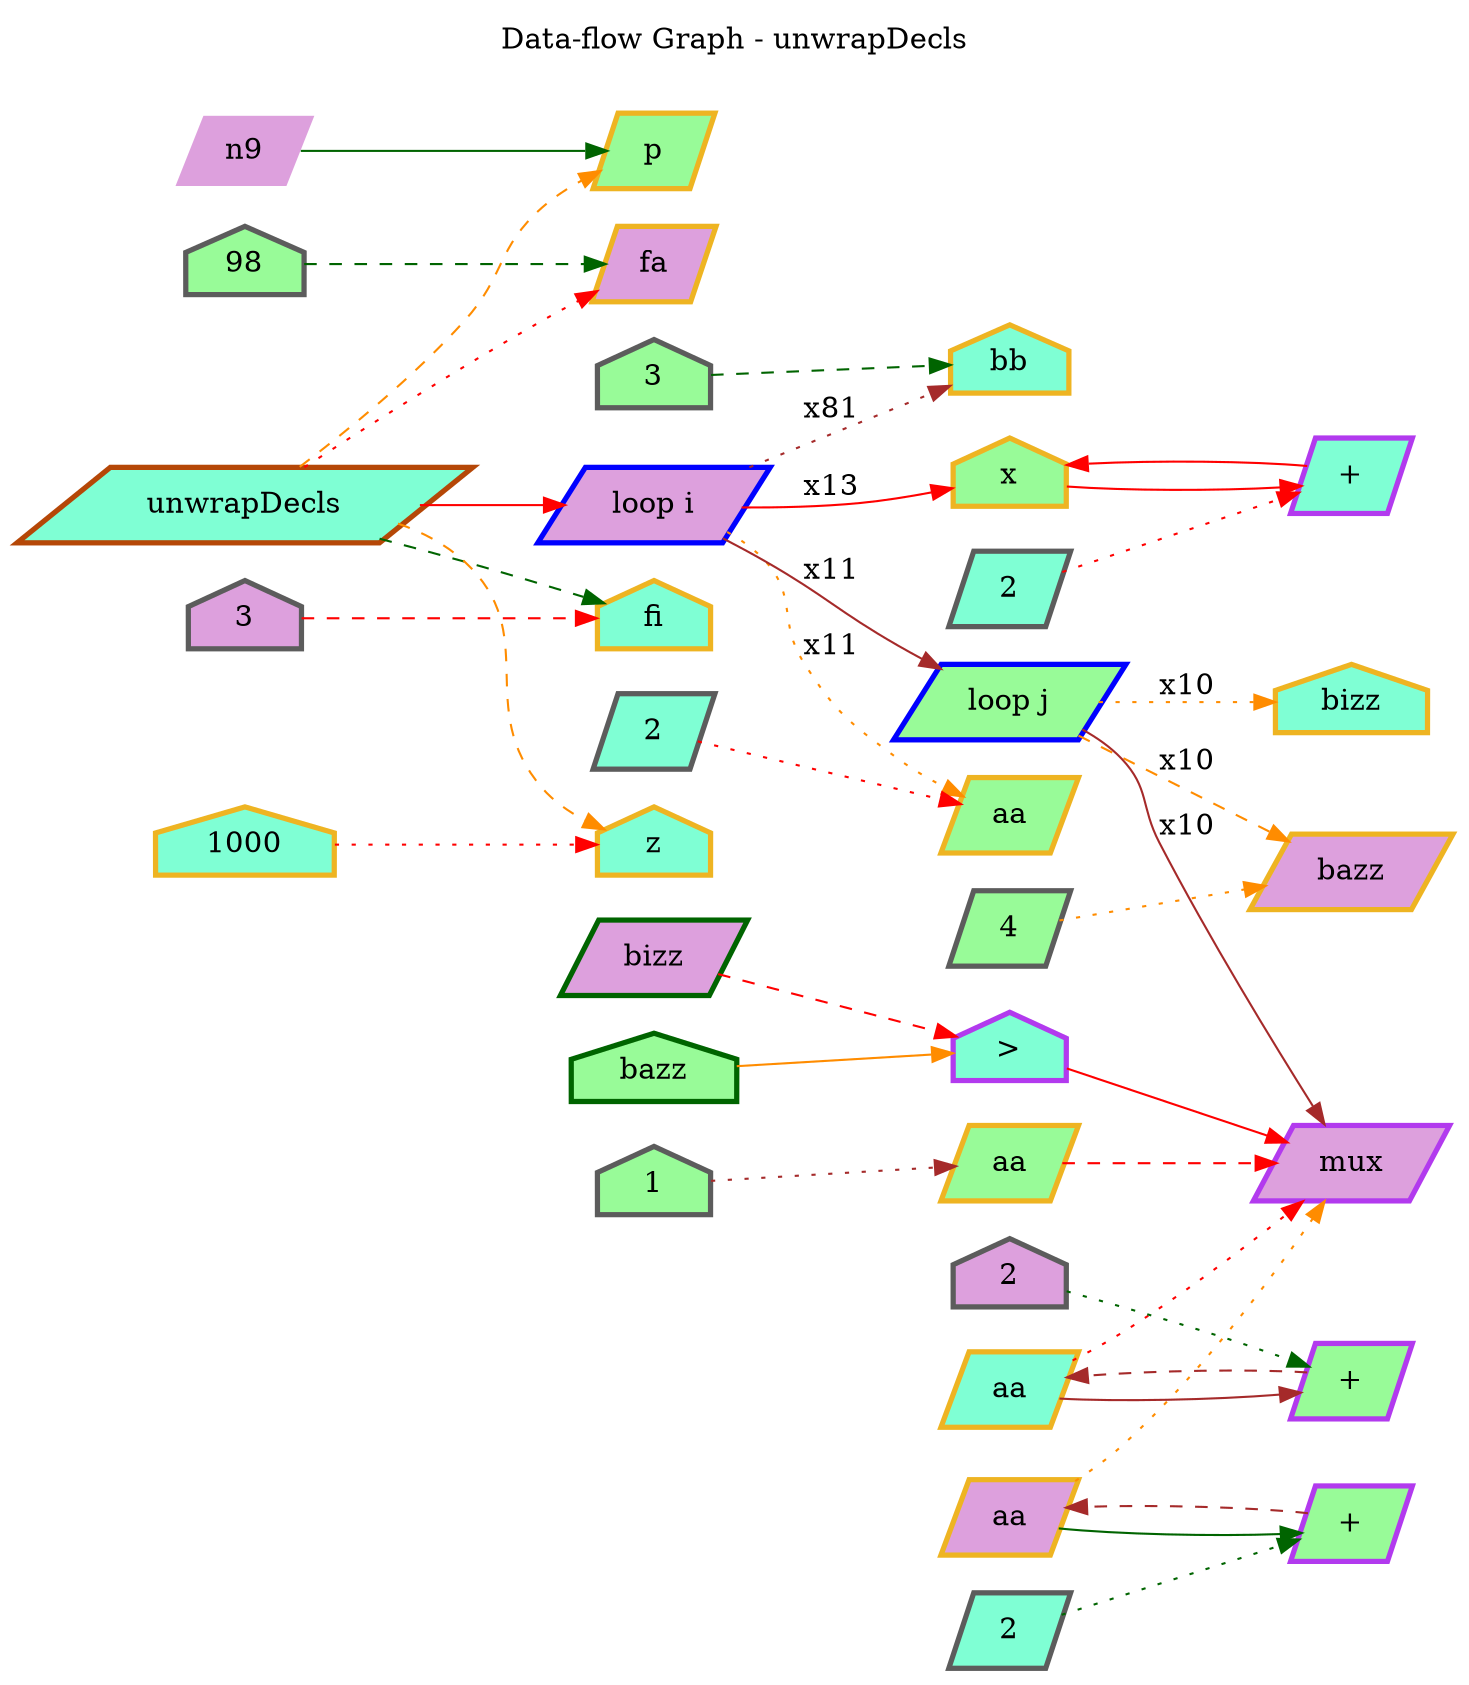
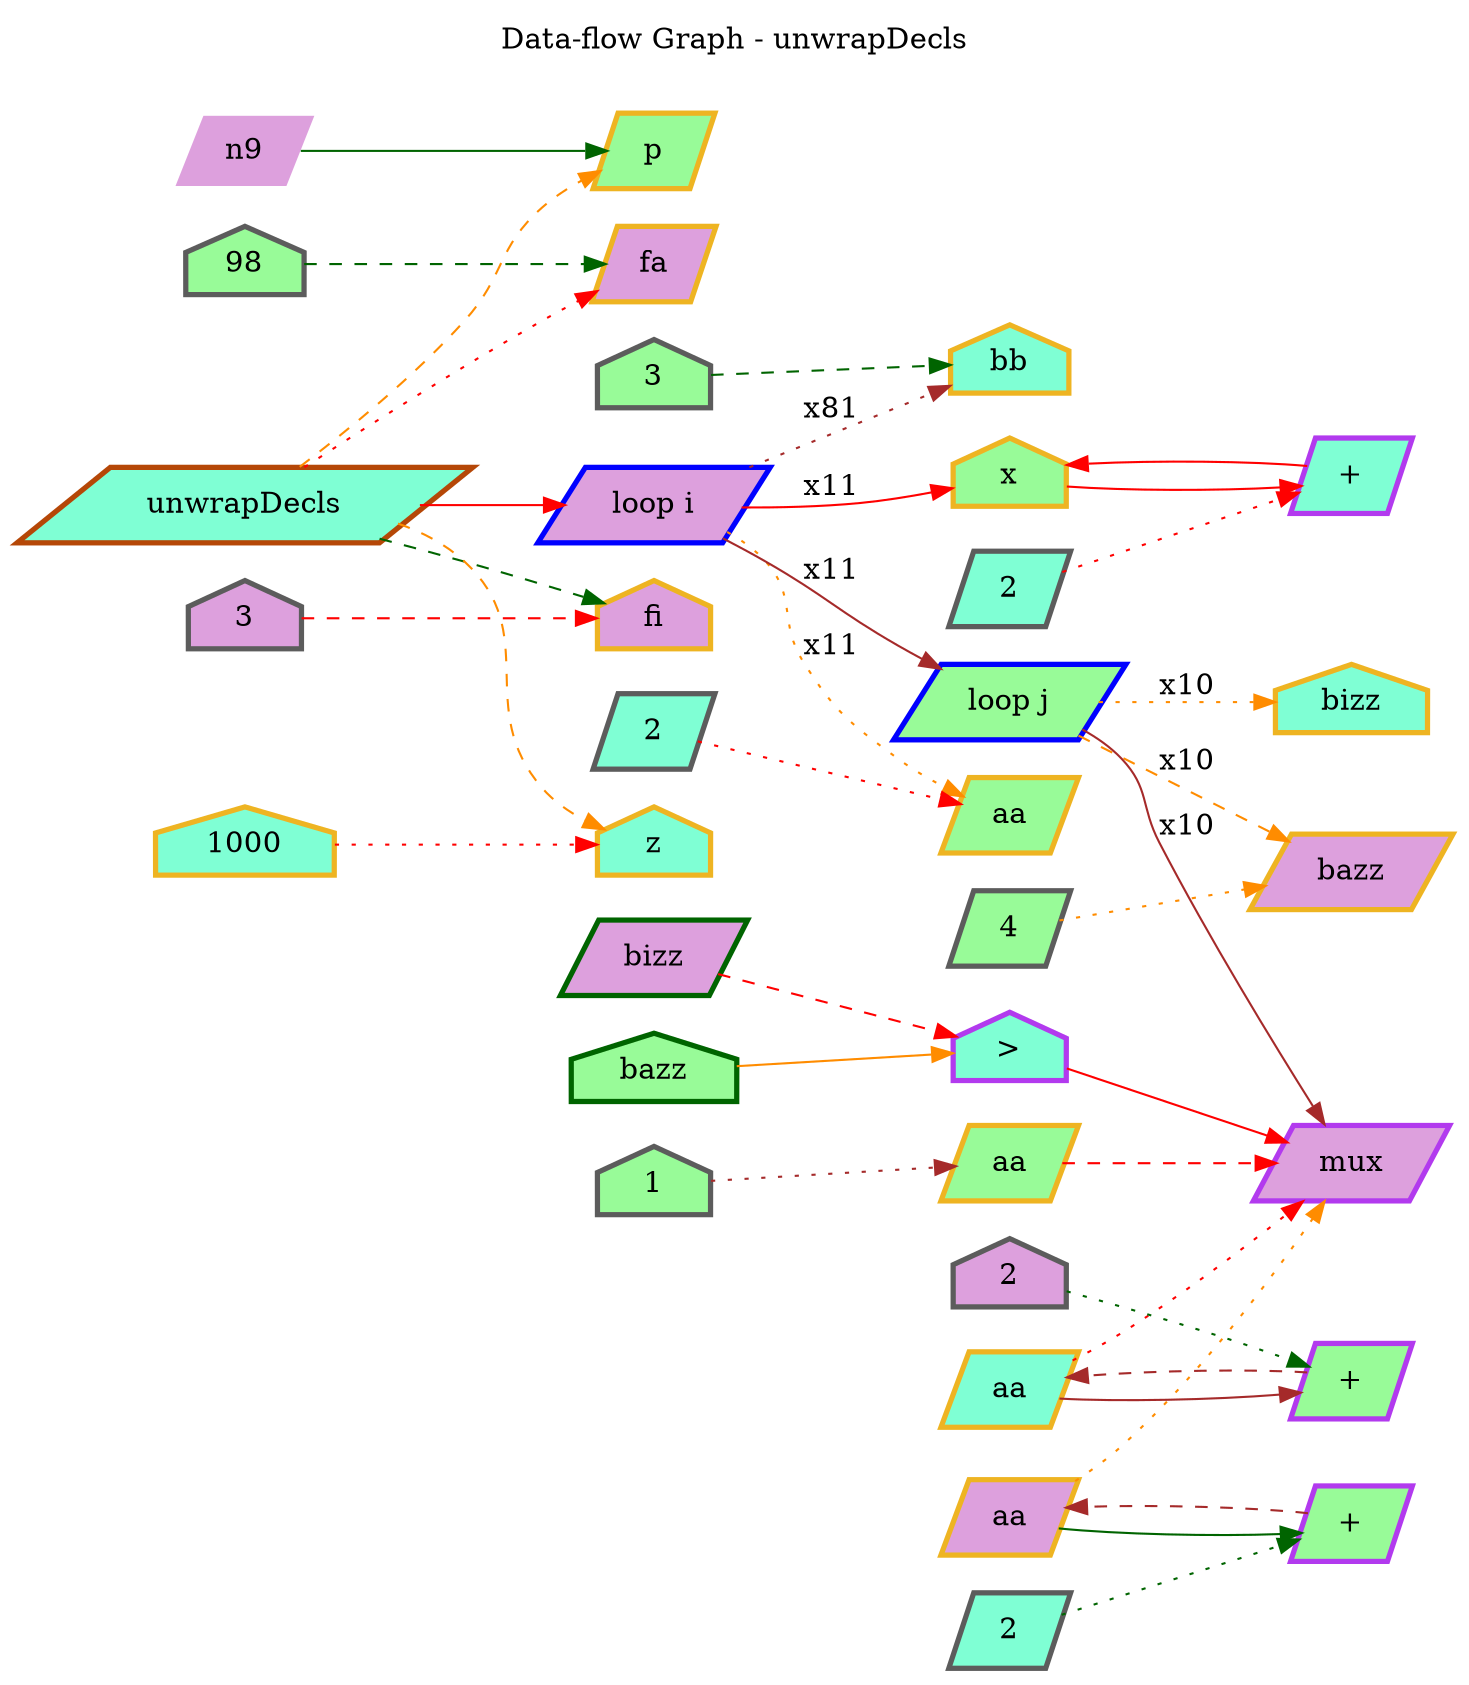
  digraph {
    label="Data-flow Graph - unwrapDecls"
    labelloc=t
    rankdir=LR
    node [color=goldenrod2 fillcolor=aquamarine penwidth=2.5 shape=parallelogram style=filled]
    edge [color=red style=dotted]
    n1 [color="#b54707" label=unwrapDecls]
    n2 [fillcolor=plum label=fa]
-   n5 [label=fi shape=house]
+   n5 [fillcolor=plum label=fi shape=house]
    n8 [fillcolor=palegreen label=p]
    n10 [label=z shape=house]
    n13 [color=blue1 fillcolor=plum label="loop i"]
    n14 [label=bb shape=house]
    n17 [fillcolor=palegreen label=aa]
    n21 [fillcolor=palegreen label=x shape=house]
    n23 [color=blue1 fillcolor=palegreen label="loop j"]
    n9 [color=white fillcolor=plum]
    n4 [color=gray36 fillcolor=palegreen label=98 shape=house]
    n7 [color=gray36 fillcolor=plum label=3 shape=house]
    n12 [label=1000 shape=house]
    n20 [color=darkorchid2 label="+"]
    n24 [label=bizz shape=house]
    n27 [fillcolor=plum label=bazz]
    n33 [color=darkorchid2 fillcolor=plum label=mux]
    n16 [color=gray36 fillcolor=palegreen label=3 shape=house]
    n19 [color=gray36 label=2]
    n22 [color=gray36 label=2]
    n29 [color=gray36 fillcolor=palegreen label=4]
    n30 [color=darkorchid2 label=">" shape=house]
    n31 [color=darkgreen fillcolor=palegreen label=bazz shape=house]
    n32 [color=darkgreen fillcolor=plum label=bizz]
    n34 [fillcolor=palegreen label=aa]
    n35 [color=gray36 fillcolor=palegreen label=1 shape=house]
    n36 [color=darkorchid2 fillcolor=palegreen label="+"]
    n37 [label=aa]
    n38 [color=gray36 fillcolor=plum label=2 shape=house]
    n39 [color=darkorchid2 fillcolor=palegreen label="+"]
    n40 [fillcolor=plum label=aa]
    n41 [color=gray36 label=2]
    subgraph cluster_1 {
    }
    n1 -> n2
    n1 -> n5 [color=darkgreen style=dashed]
    n1 -> n8 [color=darkorange style=dashed]
    n1 -> n10 [color=darkorange style=dashed]
    n1 -> n13 [style=solid]
    n13 -> n14 [color=brown label=x81]
    n13 -> n17 [color=darkorange label=x11]
-   n13 -> n21 [label=x13 style=solid]
+   n13 -> n21 [label=x11 style=solid]
    n13 -> n23 [color=brown label=x11 style=solid]
    n21 -> n20 [style=solid]
    n23 -> n24 [color=darkorange label=x10]
    n23 -> n27 [color=darkorange label=x10 style=dashed]
    n23 -> n33 [color=brown label=x10 style=solid]
    n9 -> n8 [color=darkgreen style=solid]
    n4 -> n2 [color=darkgreen style=dashed]
    n7 -> n5 [style=dashed]
    n12 -> n10
    n20 -> n21 [style=solid]
    n16 -> n14 [color=darkgreen style=dashed]
    n19 -> n17
    n22 -> n20
    n29 -> n27 [color=darkorange]
    n30 -> n33 [style=solid]
    n31 -> n30 [color=darkorange style=solid]
    n32 -> n30 [style=dashed]
    n34 -> n33 [style=dashed]
    n35 -> n34 [color=brown]
    n36 -> n37 [color=brown style=dashed]
    n37 -> n33
    n37 -> n36 [color=brown style=solid]
    n38 -> n36 [color=darkgreen]
    n39 -> n40 [color=brown style=dashed]
    n40 -> n33 [color=darkorange]
    n40 -> n39 [color=darkgreen style=solid]
    n41 -> n39 [color=darkgreen]
  }
